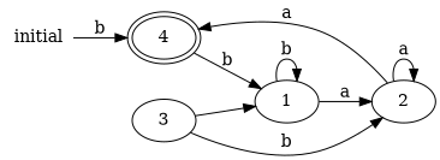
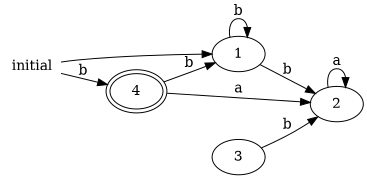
  digraph {
    rankdir=LR
    initial [shape=none]
    1
    4 [peripheries=2]
    2
    3
-   3 -> 1
+   initial -> 1
    initial -> 4 [label=b]
    1 -> 1 [label=b]
-   1 -> 2 [label=a]
+   1 -> 2 [label=b]
    4 -> 1 [label=b]
-   2 -> 4 [label=a]
+   4 -> 2 [label=a]
    2 -> 2 [label=a]
    3 -> 2 [label=b]
  }
